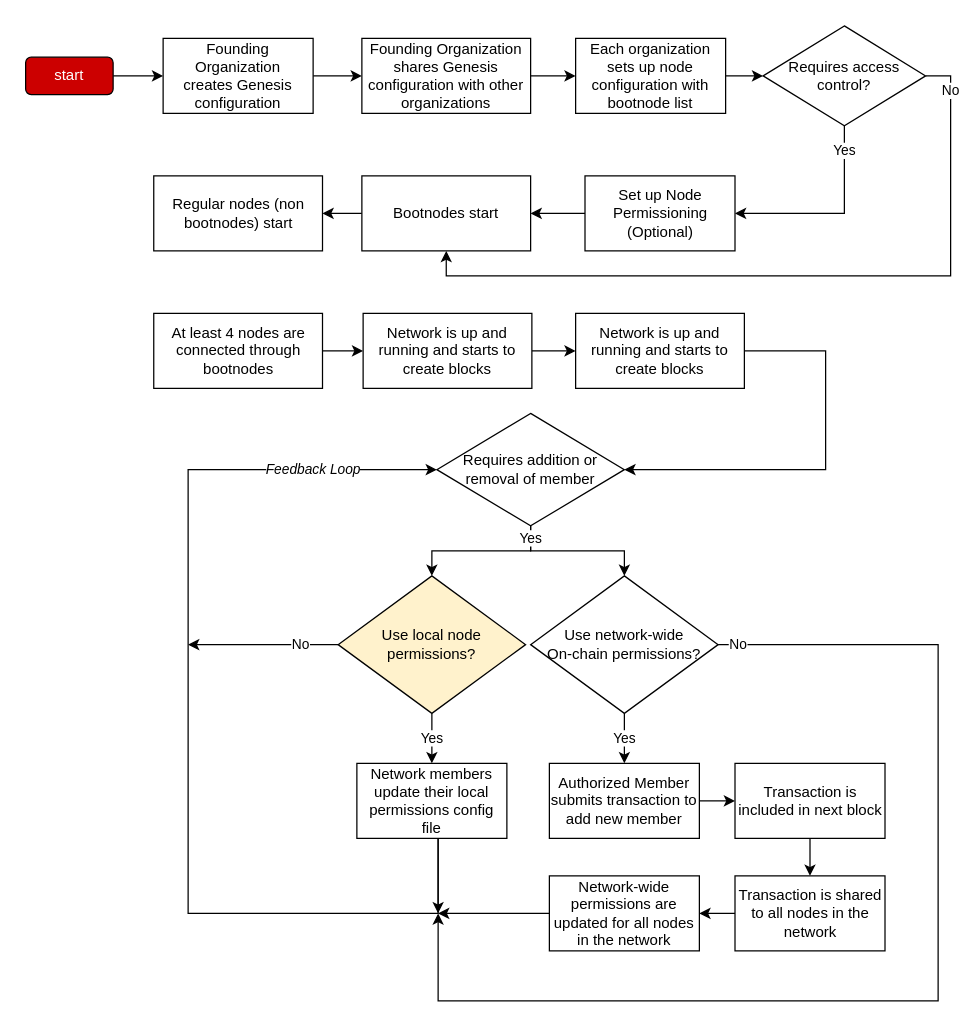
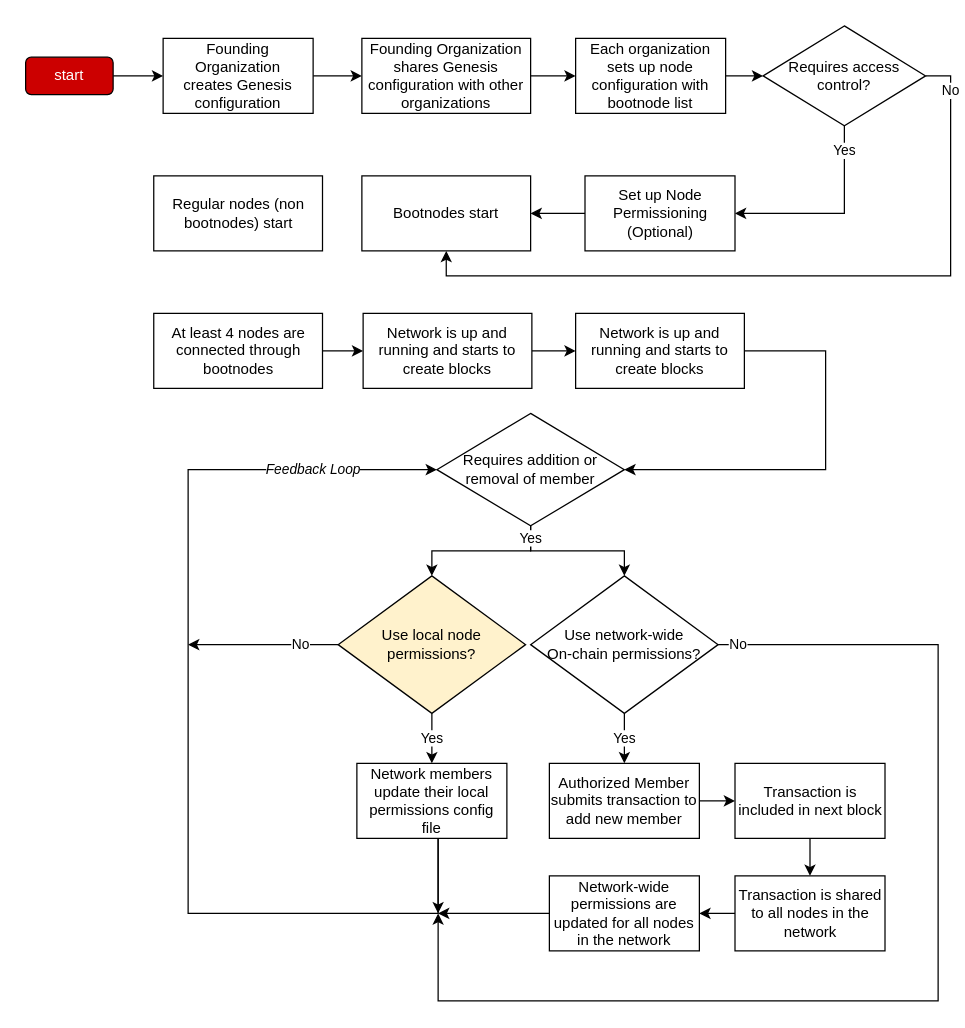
  <mxCell id="0" />
  <mxCell id="1" parent="0" />
  <mxCell id="2" style="edgeStyle=orthogonalEdgeStyle;rounded=0;orthogonalLoop=1;jettySize=auto;html=1;exitX=1;exitY=0.5;exitDx=0;exitDy=0;entryX=0;entryY=0.5;entryDx=0;entryDy=0;" edge="1" parent="1" source="3" target="5"><mxGeometry relative="1" as="geometry" /></mxCell>
  <mxCell id="3" value="start" style="rounded=1;whiteSpace=wrap;html=1;fillColor=#CC0000;fontColor=#FFFFFF;" vertex="1" parent="1"><mxGeometry x="20" y="45" width="70" height="30" as="geometry" /></mxCell>
  <mxCell id="4" style="edgeStyle=orthogonalEdgeStyle;rounded=0;orthogonalLoop=1;jettySize=auto;html=1;exitX=1;exitY=0.5;exitDx=0;exitDy=0;entryX=0;entryY=0.5;entryDx=0;entryDy=0;" edge="1" parent="1" source="5" target="7"><mxGeometry relative="1" as="geometry" /></mxCell>
  <mxCell id="5" value="Founding Organization&lt;br&gt;creates Genesis configuration" style="rounded=0;whiteSpace=wrap;html=1;" vertex="1" parent="1"><mxGeometry x="130" y="30" width="120" height="60" as="geometry" /></mxCell>
  <mxCell id="6" style="edgeStyle=orthogonalEdgeStyle;rounded=0;orthogonalLoop=1;jettySize=auto;html=1;exitX=1;exitY=0.5;exitDx=0;exitDy=0;entryX=0;entryY=0.5;entryDx=0;entryDy=0;" edge="1" parent="1" source="7" target="9"><mxGeometry relative="1" as="geometry" /></mxCell>
  <mxCell id="7" value="Founding Organization shares Genesis configuration with other organizations" style="rounded=0;whiteSpace=wrap;html=1;" vertex="1" parent="1"><mxGeometry x="289" y="30" width="135" height="60" as="geometry" /></mxCell>
  <mxCell id="8" style="edgeStyle=orthogonalEdgeStyle;rounded=0;orthogonalLoop=1;jettySize=auto;html=1;exitX=1;exitY=0.5;exitDx=0;exitDy=0;entryX=0;entryY=0.5;entryDx=0;entryDy=0;" edge="1" parent="1" source="9" target="12"><mxGeometry relative="1" as="geometry" /></mxCell>
  <mxCell id="9" value="Each organization sets up node configuration with bootnode list" style="rounded=0;whiteSpace=wrap;html=1;" vertex="1" parent="1"><mxGeometry x="460" y="30" width="120" height="60" as="geometry" /></mxCell>
  <mxCell id="10" value="Yes" style="edgeStyle=orthogonalEdgeStyle;rounded=0;orthogonalLoop=1;jettySize=auto;html=1;exitX=0.5;exitY=1;exitDx=0;exitDy=0;entryX=1;entryY=0.5;entryDx=0;entryDy=0;" edge="1" parent="1" source="12" target="14"><mxGeometry x="-0.746" relative="1" as="geometry"><mxPoint as="offset" /></mxGeometry></mxCell>
  <mxCell id="11" value="&lt;font color=&quot;#000000&quot;&gt;No&lt;/font&gt;" style="edgeStyle=orthogonalEdgeStyle;rounded=0;orthogonalLoop=1;jettySize=auto;html=1;exitX=1;exitY=0.5;exitDx=0;exitDy=0;entryX=0.5;entryY=1;entryDx=0;entryDy=0;fontColor=#FFFFFF;" edge="1" parent="1" source="12" target="16"><mxGeometry x="-0.895" relative="1" as="geometry"><mxPoint as="offset" /></mxGeometry></mxCell>
  <mxCell id="12" value="Requires access control?" style="rhombus;whiteSpace=wrap;html=1;" vertex="1" parent="1"><mxGeometry x="610" y="20" width="130" height="80" as="geometry" /></mxCell>
  <mxCell id="13" style="edgeStyle=orthogonalEdgeStyle;rounded=0;orthogonalLoop=1;jettySize=auto;html=1;exitX=0;exitY=0.5;exitDx=0;exitDy=0;entryX=1;entryY=0.5;entryDx=0;entryDy=0;" edge="1" parent="1" source="14" target="16"><mxGeometry relative="1" as="geometry" /></mxCell>
  <mxCell id="14" value="Set up Node Permissioning (Optional)" style="rounded=0;whiteSpace=wrap;html=1;" vertex="1" parent="1"><mxGeometry x="467.5" y="140" width="120" height="60" as="geometry" /></mxCell>
- <mxCell id="15" style="edgeStyle=orthogonalEdgeStyle;rounded=0;orthogonalLoop=1;jettySize=auto;html=1;exitX=0;exitY=0.5;exitDx=0;exitDy=0;entryX=1;entryY=0.5;entryDx=0;entryDy=0;" edge="1" parent="1" source="16" target="17"><mxGeometry relative="1" as="geometry" /></mxCell>
  <mxCell id="16" value="Bootnodes start" style="rounded=0;whiteSpace=wrap;html=1;" vertex="1" parent="1"><mxGeometry x="289" y="140" width="135" height="60" as="geometry" /></mxCell>
  <mxCell id="17" value="Regular nodes (non bootnodes) start" style="rounded=0;whiteSpace=wrap;html=1;" vertex="1" parent="1"><mxGeometry x="122.5" y="140" width="135" height="60" as="geometry" /></mxCell>
  <mxCell id="18" style="edgeStyle=orthogonalEdgeStyle;rounded=0;orthogonalLoop=1;jettySize=auto;html=1;exitX=1;exitY=0.5;exitDx=0;exitDy=0;entryX=0;entryY=0.5;entryDx=0;entryDy=0;fontColor=#FFFFFF;" edge="1" parent="1" source="19" target="21"><mxGeometry relative="1" as="geometry" /></mxCell>
  <mxCell id="19" value="At least 4 nodes are connected through bootnodes" style="rounded=0;whiteSpace=wrap;html=1;" vertex="1" parent="1"><mxGeometry x="122.5" y="250" width="135" height="60" as="geometry" /></mxCell>
  <mxCell id="20" style="edgeStyle=orthogonalEdgeStyle;rounded=0;orthogonalLoop=1;jettySize=auto;html=1;exitX=1;exitY=0.5;exitDx=0;exitDy=0;entryX=0;entryY=0.5;entryDx=0;entryDy=0;fontColor=#000000;" edge="1" parent="1" source="21" target="23"><mxGeometry relative="1" as="geometry" /></mxCell>
  <mxCell id="21" value="Network is up and running and starts to create blocks" style="rounded=0;whiteSpace=wrap;html=1;" vertex="1" parent="1"><mxGeometry x="290" y="250" width="135" height="60" as="geometry" /></mxCell>
  <mxCell id="22" style="edgeStyle=orthogonalEdgeStyle;rounded=0;orthogonalLoop=1;jettySize=auto;html=1;exitX=1;exitY=0.5;exitDx=0;exitDy=0;entryX=1;entryY=0.5;entryDx=0;entryDy=0;fontColor=#000000;" edge="1" parent="1" source="23" target="26"><mxGeometry relative="1" as="geometry"><Array as="points"><mxPoint x="660" y="280" /><mxPoint x="660" y="375" /></Array></mxGeometry></mxCell>
  <mxCell id="23" value="Network is up and running and starts to create blocks" style="rounded=0;whiteSpace=wrap;html=1;" vertex="1" parent="1"><mxGeometry x="460" y="250" width="135" height="60" as="geometry" /></mxCell>
  <mxCell id="24" style="edgeStyle=orthogonalEdgeStyle;rounded=0;orthogonalLoop=1;jettySize=auto;html=1;exitX=0.5;exitY=1;exitDx=0;exitDy=0;entryX=0.5;entryY=0;entryDx=0;entryDy=0;fontColor=#000000;" edge="1" parent="1" source="26" target="29"><mxGeometry relative="1" as="geometry" /></mxCell>
  <mxCell id="25" value="Yes" style="edgeStyle=orthogonalEdgeStyle;rounded=0;orthogonalLoop=1;jettySize=auto;html=1;exitX=0.5;exitY=1;exitDx=0;exitDy=0;entryX=0.5;entryY=0;entryDx=0;entryDy=0;fontColor=#000000;" edge="1" parent="1" source="26" target="32"><mxGeometry x="-0.826" relative="1" as="geometry"><mxPoint as="offset" /></mxGeometry></mxCell>
  <mxCell id="26" value="Requires addition or&lt;br&gt;removal of member" style="rhombus;whiteSpace=wrap;html=1;" vertex="1" parent="1"><mxGeometry x="349" y="330" width="150" height="90" as="geometry" /></mxCell>
  <mxCell id="27" value="Yes" style="edgeStyle=orthogonalEdgeStyle;rounded=0;orthogonalLoop=1;jettySize=auto;html=1;exitX=0.5;exitY=1;exitDx=0;exitDy=0;entryX=0.5;entryY=0;entryDx=0;entryDy=0;fontColor=#000000;" edge="1" parent="1" source="29" target="35"><mxGeometry relative="1" as="geometry" /></mxCell>
  <mxCell id="28" value="No" style="edgeStyle=orthogonalEdgeStyle;rounded=0;orthogonalLoop=1;jettySize=auto;html=1;exitX=0;exitY=0.5;exitDx=0;exitDy=0;fontColor=#000000;" edge="1" parent="1" source="29"><mxGeometry x="-0.5" relative="1" as="geometry"><mxPoint x="150" y="515" as="targetPoint" /><mxPoint as="offset" /></mxGeometry></mxCell>
  <mxCell id="29" value="Use local node&lt;br&gt;permissions?" style="rhombus;whiteSpace=wrap;html=1;fillColor=#fff2cc;" vertex="1" parent="1"><mxGeometry x="270" y="460" width="150" height="110" as="geometry" /></mxCell>
  <mxCell id="30" value="Yes" style="edgeStyle=orthogonalEdgeStyle;rounded=0;orthogonalLoop=1;jettySize=auto;html=1;exitX=0.5;exitY=1;exitDx=0;exitDy=0;fontColor=#000000;" edge="1" parent="1" source="32" target="37"><mxGeometry relative="1" as="geometry" /></mxCell>
  <mxCell id="31" value="No" style="edgeStyle=orthogonalEdgeStyle;rounded=0;orthogonalLoop=1;jettySize=auto;html=1;exitX=1;exitY=0.5;exitDx=0;exitDy=0;fontColor=#000000;" edge="1" parent="1" source="32"><mxGeometry x="-0.966" relative="1" as="geometry"><mxPoint x="350" y="730" as="targetPoint" /><Array as="points"><mxPoint x="750" y="515" /><mxPoint x="750" y="800" /><mxPoint x="350" y="800" /></Array><mxPoint as="offset" /></mxGeometry></mxCell>
  <mxCell id="32" value="Use network-wide&lt;br&gt;On-chain permissions?" style="rhombus;whiteSpace=wrap;html=1;" vertex="1" parent="1"><mxGeometry x="424" y="460" width="150" height="110" as="geometry" /></mxCell>
  <mxCell id="33" value="&lt;i&gt;Feedback Loop&lt;/i&gt;" style="edgeStyle=orthogonalEdgeStyle;rounded=0;orthogonalLoop=1;jettySize=auto;html=1;exitX=0.5;exitY=1;exitDx=0;exitDy=0;entryX=0;entryY=0.5;entryDx=0;entryDy=0;fontColor=#000000;" edge="1" parent="1" source="35" target="26"><mxGeometry x="0.758" relative="1" as="geometry"><Array as="points"><mxPoint x="350" y="670" /><mxPoint x="350" y="730" /><mxPoint x="150" y="730" /><mxPoint x="150" y="375" /></Array><mxPoint as="offset" /></mxGeometry></mxCell>
  <mxCell id="34" style="edgeStyle=orthogonalEdgeStyle;rounded=0;orthogonalLoop=1;jettySize=auto;html=1;exitX=0.5;exitY=1;exitDx=0;exitDy=0;fontColor=#000000;" edge="1" parent="1" source="35"><mxGeometry relative="1" as="geometry"><mxPoint x="350" y="730" as="targetPoint" /><Array as="points"><mxPoint x="350" y="670" /></Array></mxGeometry></mxCell>
  <mxCell id="35" value="Network members update their local permissions config file" style="rounded=0;whiteSpace=wrap;html=1;" vertex="1" parent="1"><mxGeometry x="285" y="610" width="120" height="60" as="geometry" /></mxCell>
  <mxCell id="36" style="edgeStyle=orthogonalEdgeStyle;rounded=0;orthogonalLoop=1;jettySize=auto;html=1;exitX=1;exitY=0.5;exitDx=0;exitDy=0;entryX=0;entryY=0.5;entryDx=0;entryDy=0;fontColor=#000000;" edge="1" parent="1" source="37" target="39"><mxGeometry relative="1" as="geometry" /></mxCell>
  <mxCell id="37" value="Authorized Member submits transaction to add new member" style="rounded=0;whiteSpace=wrap;html=1;" vertex="1" parent="1"><mxGeometry x="439" y="610" width="120" height="60" as="geometry" /></mxCell>
  <mxCell id="38" style="edgeStyle=orthogonalEdgeStyle;rounded=0;orthogonalLoop=1;jettySize=auto;html=1;exitX=0.5;exitY=1;exitDx=0;exitDy=0;fontColor=#000000;" edge="1" parent="1" source="39" target="41"><mxGeometry relative="1" as="geometry" /></mxCell>
  <mxCell id="39" value="Transaction is included in next block" style="rounded=0;whiteSpace=wrap;html=1;" vertex="1" parent="1"><mxGeometry x="587.5" y="610" width="120" height="60" as="geometry" /></mxCell>
  <mxCell id="40" style="edgeStyle=orthogonalEdgeStyle;rounded=0;orthogonalLoop=1;jettySize=auto;html=1;exitX=0;exitY=0.5;exitDx=0;exitDy=0;entryX=1;entryY=0.5;entryDx=0;entryDy=0;fontColor=#000000;" edge="1" parent="1" source="41" target="43"><mxGeometry relative="1" as="geometry" /></mxCell>
  <mxCell id="41" value="Transaction is shared to all nodes in the network" style="rounded=0;whiteSpace=wrap;html=1;" vertex="1" parent="1"><mxGeometry x="587.5" y="700" width="120" height="60" as="geometry" /></mxCell>
  <mxCell id="42" style="edgeStyle=orthogonalEdgeStyle;rounded=0;orthogonalLoop=1;jettySize=auto;html=1;exitX=0;exitY=0.5;exitDx=0;exitDy=0;fontColor=#000000;" edge="1" parent="1" source="43"><mxGeometry relative="1" as="geometry"><mxPoint x="350" y="730" as="targetPoint" /></mxGeometry></mxCell>
  <mxCell id="43" value="Network-wide permissions are updated for all nodes in the network" style="rounded=0;whiteSpace=wrap;html=1;" vertex="1" parent="1"><mxGeometry x="439" y="700" width="120" height="60" as="geometry" /></mxCell>
